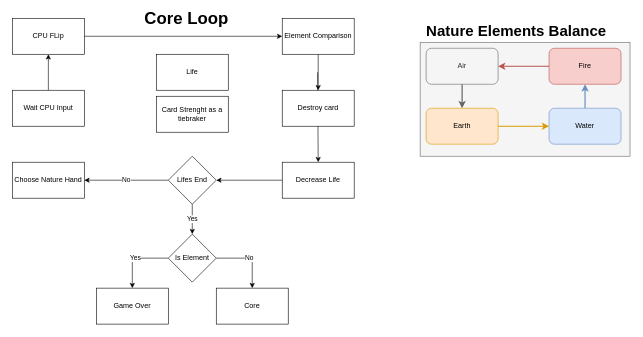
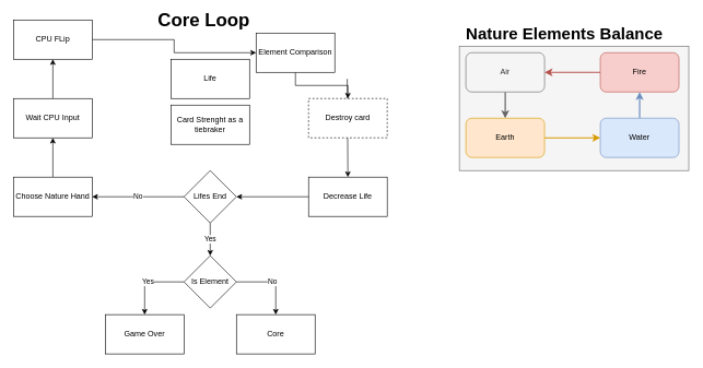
  <mxCell id="0" />
  <mxCell id="1" parent="0" />
+ <mxCell id="2" style="edgeStyle=orthogonalEdgeStyle;rounded=0;orthogonalLoop=1;jettySize=auto;html=1;" edge="1" parent="1" source="3" target="5"><mxGeometry relative="1" as="geometry" /></mxCell>
  <mxCell id="3" value="Choose Nature Hand" style="rounded=0;whiteSpace=wrap;html=1;" vertex="1" parent="1"><mxGeometry x="20" y="270" width="120" height="60" as="geometry" /></mxCell>
  <mxCell id="4" style="edgeStyle=orthogonalEdgeStyle;rounded=0;orthogonalLoop=1;jettySize=auto;html=1;entryX=0.5;entryY=1;entryDx=0;entryDy=0;" edge="1" parent="1" source="5" target="7"><mxGeometry relative="1" as="geometry" /></mxCell>
  <mxCell id="5" value="Wait CPU Input" style="rounded=0;whiteSpace=wrap;html=1;" vertex="1" parent="1"><mxGeometry x="20" y="150" width="120" height="60" as="geometry" /></mxCell>
  <mxCell id="6" style="edgeStyle=orthogonalEdgeStyle;rounded=0;orthogonalLoop=1;jettySize=auto;html=1;" edge="1" parent="1" source="7" target="9"><mxGeometry relative="1" as="geometry" /></mxCell>
  <mxCell id="7" value="CPU FLip" style="rounded=0;whiteSpace=wrap;html=1;" vertex="1" parent="1"><mxGeometry x="20" y="30" width="120" height="60" as="geometry" /></mxCell>
  <mxCell id="8" style="edgeStyle=orthogonalEdgeStyle;rounded=0;orthogonalLoop=1;jettySize=auto;html=1;entryX=0.5;entryY=0;entryDx=0;entryDy=0;" edge="1" parent="1" source="9" target="11"><mxGeometry relative="1" as="geometry" /></mxCell>
- <mxCell id="9" value="Element Comparison" style="rounded=0;whiteSpace=wrap;html=1;" vertex="1" parent="1"><mxGeometry x="470" y="30" width="120" height="60" as="geometry" /></mxCell>
+ <mxCell id="9" value="Element Comparison" style="rounded=0;whiteSpace=wrap;html=1;" vertex="1" parent="1"><mxGeometry x="390" y="50" width="120" height="60" as="geometry" /></mxCell>
  <mxCell id="10" style="edgeStyle=orthogonalEdgeStyle;rounded=0;orthogonalLoop=1;jettySize=auto;html=1;" edge="1" parent="1" target="13"><mxGeometry relative="1" as="geometry"><mxPoint x="529" y="120" as="sourcePoint" /></mxGeometry></mxCell>
- <mxCell id="11" value="Destroy card" style="rounded=0;whiteSpace=wrap;html=1;" vertex="1" parent="1"><mxGeometry x="470" y="150" width="120" height="60" as="geometry" /></mxCell>
+ <mxCell id="11" value="Destroy card" style="rounded=0;whiteSpace=wrap;html=1;dashed=1;" vertex="1" parent="1"><mxGeometry x="470" y="150" width="120" height="60" as="geometry" /></mxCell>
  <mxCell id="12" value="No" style="edgeStyle=orthogonalEdgeStyle;rounded=0;orthogonalLoop=1;jettySize=auto;html=1;entryX=1;entryY=0.5;entryDx=0;entryDy=0;" edge="1" parent="1" source="25" target="3"><mxGeometry relative="1" as="geometry" /></mxCell>
  <mxCell id="13" value="Decrease Life" style="rounded=0;whiteSpace=wrap;html=1;" vertex="1" parent="1"><mxGeometry x="470" y="270" width="120" height="60" as="geometry" /></mxCell>
  <mxCell id="14" value="Life" style="rounded=0;whiteSpace=wrap;html=1;" vertex="1" parent="1"><mxGeometry x="260" y="90" width="120" height="60" as="geometry" /></mxCell>
  <mxCell id="15" value="" style="rounded=0;whiteSpace=wrap;html=1;fillColor=#f5f5f5;strokeColor=#666666;fontColor=#333333;" vertex="1" parent="1"><mxGeometry x="700" y="70" width="350" height="190" as="geometry" /></mxCell>
  <mxCell id="16" style="edgeStyle=orthogonalEdgeStyle;rounded=0;orthogonalLoop=1;jettySize=auto;html=1;fillColor=#f5f5f5;strokeColor=#666666;strokeWidth=2;" edge="1" parent="1" source="17" target="23"><mxGeometry relative="1" as="geometry" /></mxCell>
  <mxCell id="17" value="Air" style="rounded=1;whiteSpace=wrap;html=1;fillColor=#f5f5f5;strokeColor=#666666;fontColor=#333333;" vertex="1" parent="1"><mxGeometry x="710" y="80" width="120" height="60" as="geometry" /></mxCell>
  <mxCell id="18" style="edgeStyle=orthogonalEdgeStyle;rounded=0;orthogonalLoop=1;jettySize=auto;html=1;fillColor=#dae8fc;strokeColor=#6c8ebf;strokeWidth=2;" edge="1" parent="1" source="19" target="21"><mxGeometry relative="1" as="geometry" /></mxCell>
  <mxCell id="19" value="Water" style="rounded=1;whiteSpace=wrap;html=1;fillColor=#dae8fc;strokeColor=#6c8ebf;" vertex="1" parent="1"><mxGeometry x="915" y="180" width="120" height="60" as="geometry" /></mxCell>
  <mxCell id="20" style="edgeStyle=orthogonalEdgeStyle;rounded=0;orthogonalLoop=1;jettySize=auto;html=1;entryX=1;entryY=0.5;entryDx=0;entryDy=0;fillColor=#f8cecc;strokeColor=#b85450;strokeWidth=2;" edge="1" parent="1" source="21" target="17"><mxGeometry relative="1" as="geometry" /></mxCell>
  <mxCell id="21" value="Fire" style="rounded=1;whiteSpace=wrap;html=1;fillColor=#f8cecc;strokeColor=#b85450;" vertex="1" parent="1"><mxGeometry x="915" y="80" width="120" height="60" as="geometry" /></mxCell>
  <mxCell id="22" style="edgeStyle=orthogonalEdgeStyle;rounded=0;orthogonalLoop=1;jettySize=auto;html=1;fillColor=#ffe6cc;strokeColor=#d79b00;strokeWidth=2;entryX=0;entryY=0.5;entryDx=0;entryDy=0;" edge="1" parent="1" source="23" target="19"><mxGeometry relative="1" as="geometry"><mxPoint x="1030" y="120" as="targetPoint" /><Array as="points"><mxPoint x="880" y="210" /><mxPoint x="880" y="210" /></Array></mxGeometry></mxCell>
  <mxCell id="23" value="Earth" style="rounded=1;whiteSpace=wrap;html=1;fillColor=#ffe6cc;strokeColor=#d79b00;" vertex="1" parent="1"><mxGeometry x="710" y="180" width="120" height="60" as="geometry" /></mxCell>
  <mxCell id="24" value="Yes" style="edgeStyle=orthogonalEdgeStyle;rounded=0;orthogonalLoop=1;jettySize=auto;html=1;exitX=0.5;exitY=1;exitDx=0;exitDy=0;strokeWidth=1;entryX=0.5;entryY=0;entryDx=0;entryDy=0;" edge="1" parent="1" source="25" target="31"><mxGeometry relative="1" as="geometry"><mxPoint x="220" y="410" as="targetPoint" /></mxGeometry></mxCell>
  <mxCell id="25" value="Lifes End" style="rhombus;whiteSpace=wrap;html=1;" vertex="1" parent="1"><mxGeometry x="280" y="260" width="80" height="80" as="geometry" /></mxCell>
  <mxCell id="26" style="edgeStyle=orthogonalEdgeStyle;rounded=0;orthogonalLoop=1;jettySize=auto;html=1;entryX=1;entryY=0.5;entryDx=0;entryDy=0;" edge="1" parent="1" source="13" target="25"><mxGeometry relative="1" as="geometry"><mxPoint x="470" y="300" as="sourcePoint" /><mxPoint x="140" y="300" as="targetPoint" /></mxGeometry></mxCell>
  <mxCell id="27" value="Game Over" style="rounded=0;whiteSpace=wrap;html=1;" vertex="1" parent="1"><mxGeometry x="160" y="480" width="120" height="60" as="geometry" /></mxCell>
  <mxCell id="28" value="Core" style="rounded=0;whiteSpace=wrap;html=1;" vertex="1" parent="1"><mxGeometry x="360" y="480" width="120" height="60" as="geometry" /></mxCell>
  <mxCell id="29" value="No" style="edgeStyle=orthogonalEdgeStyle;rounded=0;orthogonalLoop=1;jettySize=auto;html=1;exitX=1;exitY=0.5;exitDx=0;exitDy=0;entryX=0.5;entryY=0;entryDx=0;entryDy=0;strokeWidth=1;" edge="1" parent="1" source="31" target="28"><mxGeometry relative="1" as="geometry" /></mxCell>
  <mxCell id="30" value="Yes" style="edgeStyle=orthogonalEdgeStyle;rounded=0;orthogonalLoop=1;jettySize=auto;html=1;exitX=0;exitY=0.5;exitDx=0;exitDy=0;strokeWidth=1;" edge="1" parent="1" source="31" target="27"><mxGeometry relative="1" as="geometry" /></mxCell>
  <mxCell id="31" value="Is Element" style="rhombus;whiteSpace=wrap;html=1;" vertex="1" parent="1"><mxGeometry x="280" y="390" width="80" height="80" as="geometry" /></mxCell>
  <mxCell id="32" value="&lt;b&gt;&lt;font style=&quot;font-size: 28px&quot;&gt;Core Loop&lt;/font&gt;&lt;/b&gt;" style="text;html=1;align=center;verticalAlign=middle;resizable=0;points=[];autosize=1;" vertex="1" parent="1"><mxGeometry x="230" y="20" width="160" height="20" as="geometry" /></mxCell>
  <mxCell id="33" value="Nature Elements Balance" style="text;html=1;align=center;verticalAlign=middle;resizable=0;points=[];autosize=1;fontSize=25;fontStyle=1" vertex="1" parent="1"><mxGeometry x="700" y="30" width="320" height="40" as="geometry" /></mxCell>
  <mxCell id="34" value="Card Strenght as a tiebraker" style="rounded=0;whiteSpace=wrap;html=1;" vertex="1" parent="1"><mxGeometry x="260" y="160" width="120" height="60" as="geometry" /></mxCell>
